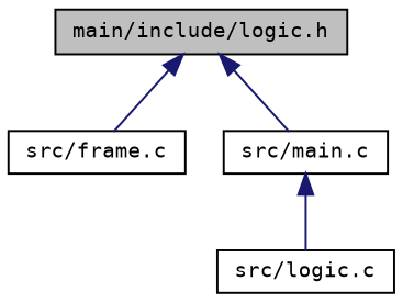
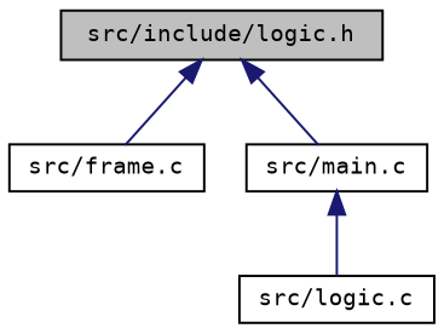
  digraph {
    fontname="DejaVu Sans Mono"
    node [color=black fillcolor=white fontname="DejaVu Sans Mono" fontsize=10 shape=record style=filled]
    edge [color=midnightblue dir=back fontname="DejaVu Sans Mono" fontsize=10 labelfontname=Helvetica labelfontsize=10 style=solid]
-   n1 [fillcolor=grey75 fontcolor=black height=0.2 label="main/include/logic.h" width=0.4]
+   n1 [fillcolor=grey75 fontcolor=black height=0.2 label="src/include/logic.h" width=0.4]
    n2 [height=0.2 label="src/frame.c" width=0.4]
    n3 [height=0.2 label="src/main.c" width=0.4]
    n4 [height=0.2 label="src/logic.c" width=0.4]
    n1 -> n2
    n1 -> n3
    n3 -> n4
  }
